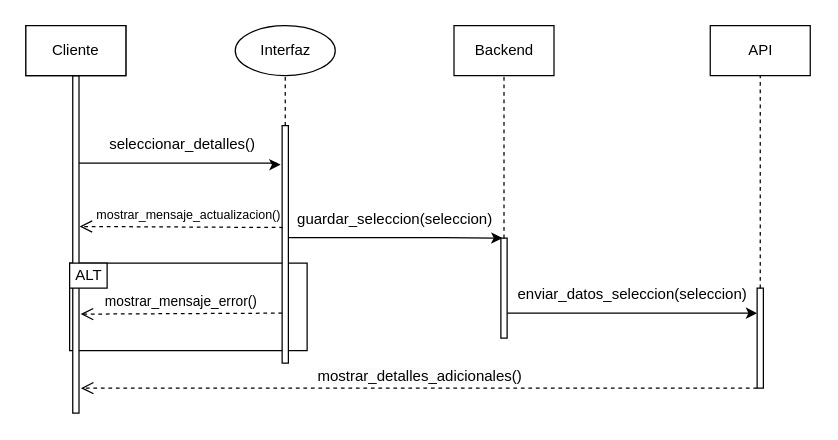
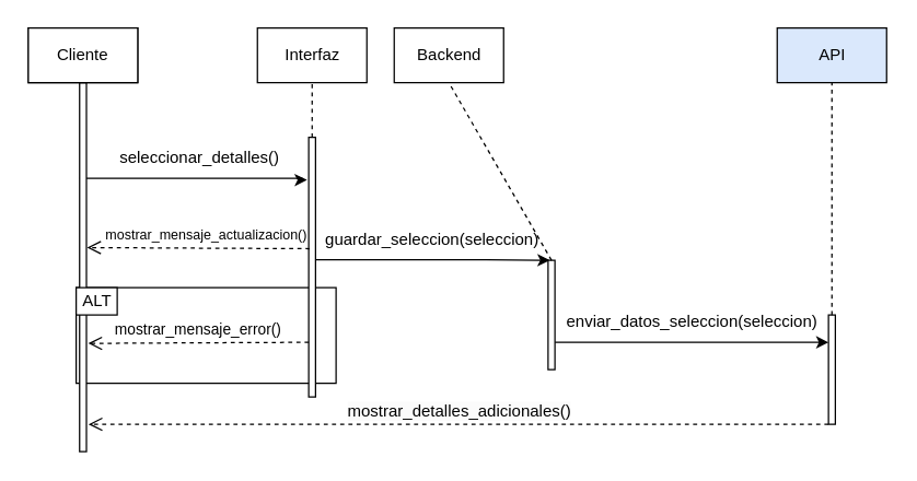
  <mxCell id="0" />
  <mxCell id="1" parent="0" />
  <mxCell id="2" value="" style="rounded=0;whiteSpace=wrap;html=1;" vertex="1" parent="1"><mxGeometry x="55" y="210" width="190" height="70" as="geometry" /></mxCell>
  <mxCell id="3" style="edgeStyle=orthogonalEdgeStyle;rounded=0;orthogonalLoop=1;jettySize=auto;html=1;exitX=0.031;exitY=0.333;exitDx=0;exitDy=0;exitPerimeter=0;entryX=-0.255;entryY=0.164;entryDx=0;entryDy=0;entryPerimeter=0;" edge="1" parent="1" target="9"><mxGeometry relative="1" as="geometry"><mxPoint x="57.495" y="130" as="sourcePoint" /><mxPoint x="209.84" y="130.09" as="targetPoint" /><Array as="points"><mxPoint x="220" y="130" /><mxPoint x="220" y="131" /></Array></mxGeometry></mxCell>
  <mxCell id="4" style="edgeStyle=orthogonalEdgeStyle;rounded=0;orthogonalLoop=1;jettySize=auto;html=1;exitX=1;exitY=0.5;exitDx=0;exitDy=0;entryX=0.25;entryY=0;entryDx=0;entryDy=0;" edge="1" parent="1" target="10"><mxGeometry relative="1" as="geometry"><mxPoint x="230" y="189.58" as="sourcePoint" /><mxPoint x="320" y="189.58" as="targetPoint" /><Array as="points"><mxPoint x="355" y="190" /><mxPoint x="355" y="190" /></Array></mxGeometry></mxCell>
  <mxCell id="5" style="edgeStyle=orthogonalEdgeStyle;rounded=0;orthogonalLoop=1;jettySize=auto;html=1;entryX=0;entryY=0.25;entryDx=0;entryDy=0;exitX=1;exitY=0.75;exitDx=0;exitDy=0;" edge="1" parent="1" source="10" target="11"><mxGeometry relative="1" as="geometry"><mxPoint x="655" y="150" as="targetPoint" /><mxPoint x="635" y="150" as="sourcePoint" /></mxGeometry></mxCell>
  <mxCell id="6" value="seleccionar_detalles()" style="text;html=1;align=center;verticalAlign=middle;resizable=0;points=[];autosize=1;strokeColor=none;fillColor=none;rotation=0;" vertex="1" parent="1"><mxGeometry x="75" y="100" width="140" height="30" as="geometry" /></mxCell>
  <mxCell id="7" value="guardar_seleccion(seleccion)" style="text;html=1;align=center;verticalAlign=middle;resizable=0;points=[];autosize=1;strokeColor=none;fillColor=none;rotation=0;" vertex="1" parent="1"><mxGeometry x="225" y="160" width="180" height="30" as="geometry" /></mxCell>
  <mxCell id="8" value="enviar_datos_seleccion(seleccion)" style="text;html=1;align=center;verticalAlign=middle;resizable=0;points=[];autosize=1;strokeColor=none;fillColor=none;rotation=0;" vertex="1" parent="1"><mxGeometry x="400" y="220" width="210" height="30" as="geometry" /></mxCell>
  <mxCell id="9" value="" style="rounded=0;whiteSpace=wrap;html=1;" vertex="1" parent="1"><mxGeometry x="225" y="100" width="5" height="190" as="geometry" /></mxCell>
  <mxCell id="10" value="" style="rounded=0;whiteSpace=wrap;html=1;" vertex="1" parent="1"><mxGeometry x="400" y="190" width="5" height="80" as="geometry" /></mxCell>
  <mxCell id="11" value="" style="rounded=0;whiteSpace=wrap;html=1;" vertex="1" parent="1"><mxGeometry x="605" y="230" width="5" height="80" as="geometry" /></mxCell>
  <mxCell id="12" value="" style="endArrow=none;dashed=1;html=1;rounded=0;exitX=0.5;exitY=0;exitDx=0;exitDy=0;entryX=0.5;entryY=1;entryDx=0;entryDy=0;" edge="1" parent="1" source="11" target="25"><mxGeometry width="50" height="50" relative="1" as="geometry"><mxPoint x="549" y="230" as="sourcePoint" /><mxPoint x="605" y="73" as="targetPoint" /></mxGeometry></mxCell>
  <mxCell id="13" value="" style="endArrow=none;dashed=1;html=1;rounded=0;exitX=0.5;exitY=0;exitDx=0;exitDy=0;entryX=0.5;entryY=1;entryDx=0;entryDy=0;" edge="1" parent="1" source="10" target="24"><mxGeometry width="50" height="50" relative="1" as="geometry"><mxPoint x="355" y="120" as="sourcePoint" /><mxPoint x="403" y="70" as="targetPoint" /></mxGeometry></mxCell>
  <mxCell id="14" value="mostrar_mensaje_error()" style="html=1;verticalAlign=bottom;endArrow=open;dashed=1;endSize=8;curved=0;rounded=0;entryX=0.76;entryY=0.61;entryDx=0;entryDy=0;entryPerimeter=0;" edge="1" parent="1"><mxGeometry relative="1" as="geometry"><mxPoint x="225" y="250" as="sourcePoint" /><mxPoint x="63.8" y="250.8" as="targetPoint" /></mxGeometry></mxCell>
  <mxCell id="15" value="&lt;span style=&quot;font-size: 12px; background-color: rgb(251, 251, 251);&quot;&gt;mostrar_detalles_adicionales()&lt;/span&gt;" style="html=1;verticalAlign=bottom;endArrow=open;dashed=1;endSize=8;curved=0;rounded=0;exitX=0;exitY=1;exitDx=0;exitDy=0;entryX=0.8;entryY=0.858;entryDx=0;entryDy=0;entryPerimeter=0;" edge="1" parent="1" source="11"><mxGeometry x="-0.001" relative="1" as="geometry"><mxPoint x="565" y="310" as="sourcePoint" /><mxPoint x="64" y="310" as="targetPoint" /><mxPoint as="offset" /></mxGeometry></mxCell>
  <mxCell id="16" value="" style="rounded=0;whiteSpace=wrap;html=1;" vertex="1" parent="1"><mxGeometry x="57.5" y="60" width="5" height="270" as="geometry" /></mxCell>
  <mxCell id="17" value="" style="rounded=0;whiteSpace=wrap;html=1;" vertex="1" parent="1"><mxGeometry x="55" y="210" width="30" height="20" as="geometry" /></mxCell>
  <mxCell id="18" value="ALT" style="text;html=1;align=center;verticalAlign=middle;resizable=0;points=[];autosize=1;strokeColor=none;fillColor=none;" vertex="1" parent="1"><mxGeometry x="50" y="205" width="40" height="30" as="geometry" /></mxCell>
  <mxCell id="19" value="" style="endArrow=none;dashed=1;html=1;rounded=0;exitX=0.5;exitY=0;exitDx=0;exitDy=0;entryX=0.5;entryY=1;entryDx=0;entryDy=0;" edge="1" parent="1" source="9" target="23"><mxGeometry width="50" height="50" relative="1" as="geometry"><mxPoint x="180" y="110" as="sourcePoint" /><mxPoint x="227.5" y="68" as="targetPoint" /></mxGeometry></mxCell>
  <mxCell id="20" value="mostrar_mensaje_actualizacion()" style="html=1;verticalAlign=bottom;endArrow=open;dashed=1;endSize=8;curved=0;rounded=0;entryX=1.094;entryY=0.447;entryDx=0;entryDy=0;entryPerimeter=0;startSize=6;fontSize=10;exitX=0.143;exitY=0.429;exitDx=0;exitDy=0;exitPerimeter=0;" edge="1" parent="1" source="9" target="16"><mxGeometry x="-0.07" y="-1" relative="1" as="geometry"><mxPoint x="220" y="181" as="sourcePoint" /><mxPoint x="140" y="180" as="targetPoint" /><mxPoint as="offset" /></mxGeometry></mxCell>
  <mxCell id="21" value="Cliente" style="rounded=0;whiteSpace=wrap;html=1;" vertex="1" parent="1"><mxGeometry x="20" y="20" width="80" height="40" as="geometry" /></mxCell>
  <mxCell id="22" value="Cliente" style="rounded=0;whiteSpace=wrap;html=1;" vertex="1" parent="1"><mxGeometry x="20" y="20" width="80" height="40" as="geometry" /></mxCell>
- <mxCell id="23" value="Interfaz" style="ellipse;whiteSpace=wrap;html=1;" vertex="1" parent="1"><mxGeometry x="187.5" y="20" width="80" height="40" as="geometry" /></mxCell>
- <mxCell id="24" value="Backend" style="rounded=0;whiteSpace=wrap;html=1;" vertex="1" parent="1"><mxGeometry x="362.5" y="20" width="80" height="40" as="geometry" /></mxCell>
- <mxCell id="25" value="API" style="rounded=0;whiteSpace=wrap;html=1;" vertex="1" parent="1"><mxGeometry x="567.5" y="20" width="80" height="40" as="geometry" /></mxCell>
+ <mxCell id="23" value="Interfaz" style="rounded=0;whiteSpace=wrap;html=1;" vertex="1" parent="1"><mxGeometry x="187.5" y="20" width="80" height="40" as="geometry" /></mxCell>
+ <mxCell id="24" value="Backend" style="rounded=0;whiteSpace=wrap;html=1;" vertex="1" parent="1"><mxGeometry x="287.5" y="20" width="80" height="40" as="geometry" /></mxCell>
+ <mxCell id="25" value="API" style="rounded=0;whiteSpace=wrap;html=1;fillColor=#dae8fc;" vertex="1" parent="1"><mxGeometry x="567.5" y="20" width="80" height="40" as="geometry" /></mxCell>
